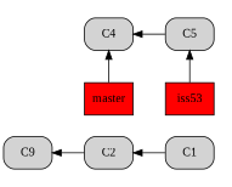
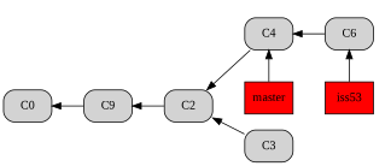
  digraph {
    fontname="Liberation Serif"
    rankdir=RL
    splines=false
    node [fillcolor=lightgrey fontname="Liberation Serif" shape=rect style="filled, rounded"]
    edge [fontname="Liberation Serif"]
    n1 [label=C2]
    n2 [label=C4]
    n3 [fillcolor=red label=master style=filled]
-   n4 [label=C5]
+   n4 [label=C6]
    n5 [fillcolor=red label=iss53 style=filled]
    n6 [label=C9]
-   n8 [label=C1]
+   n7 [label=C0]
+   n8 [label=C3]
    subgraph cluster_1 {
      color=invis
      n1
    }
    subgraph cluster_2 {
      color=invis
      subgraph sub_3 {
        color=invis
        rank=same
        n2
        n3
      }
    }
    subgraph cluster_4 {
      color=invis
      subgraph sub_5 {
        color=invis
        rank=same
        n4
        n5
      }
    }
    n1 -> n6
+   n2 -> n1
    n3 -> n2 [minlen=2]
    n4 -> n2
    n5 -> n4 [minlen=2]
+   n6 -> n7
    n8 -> n1
  }
